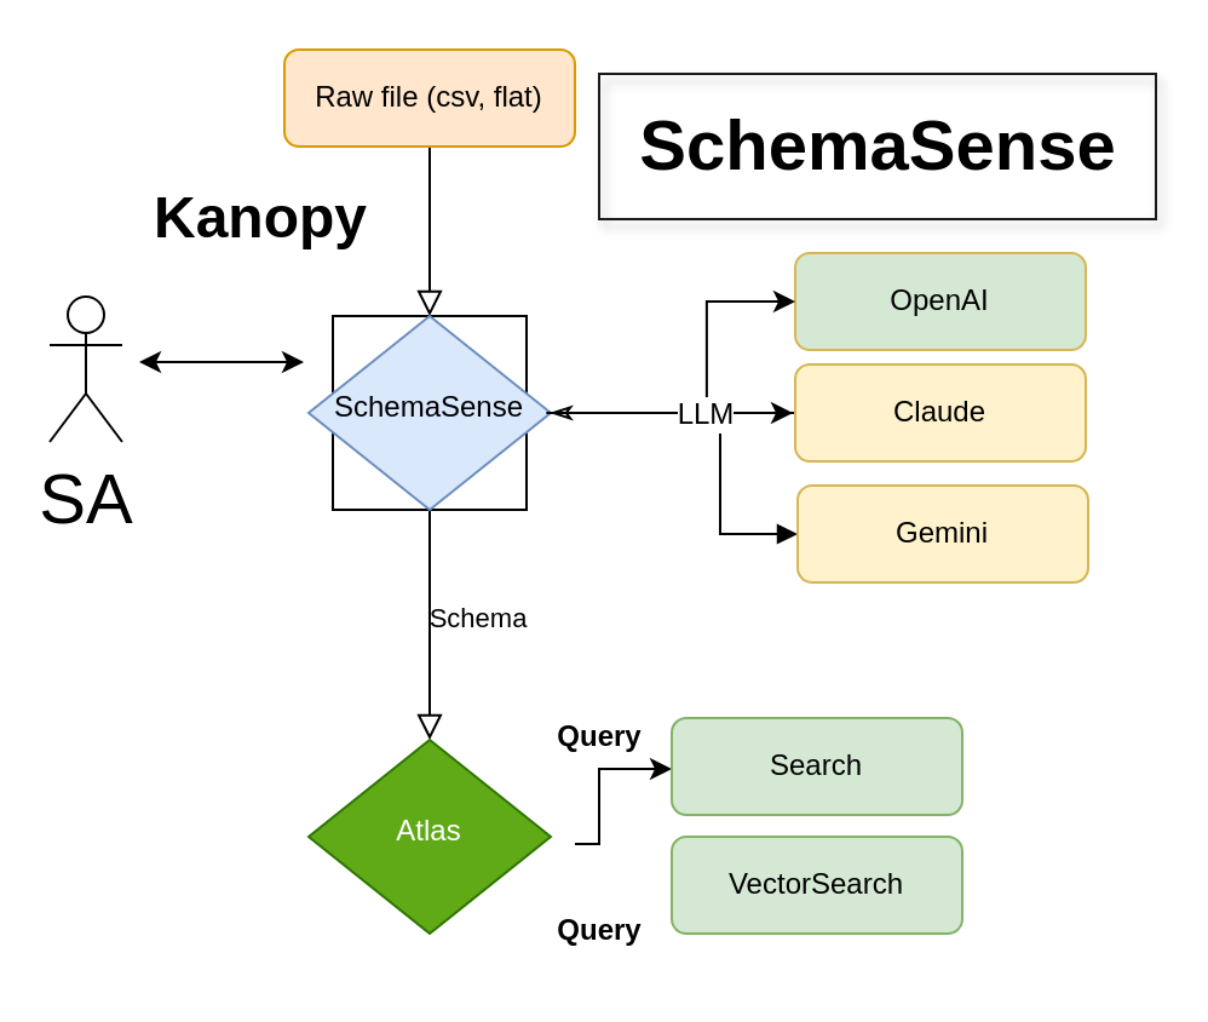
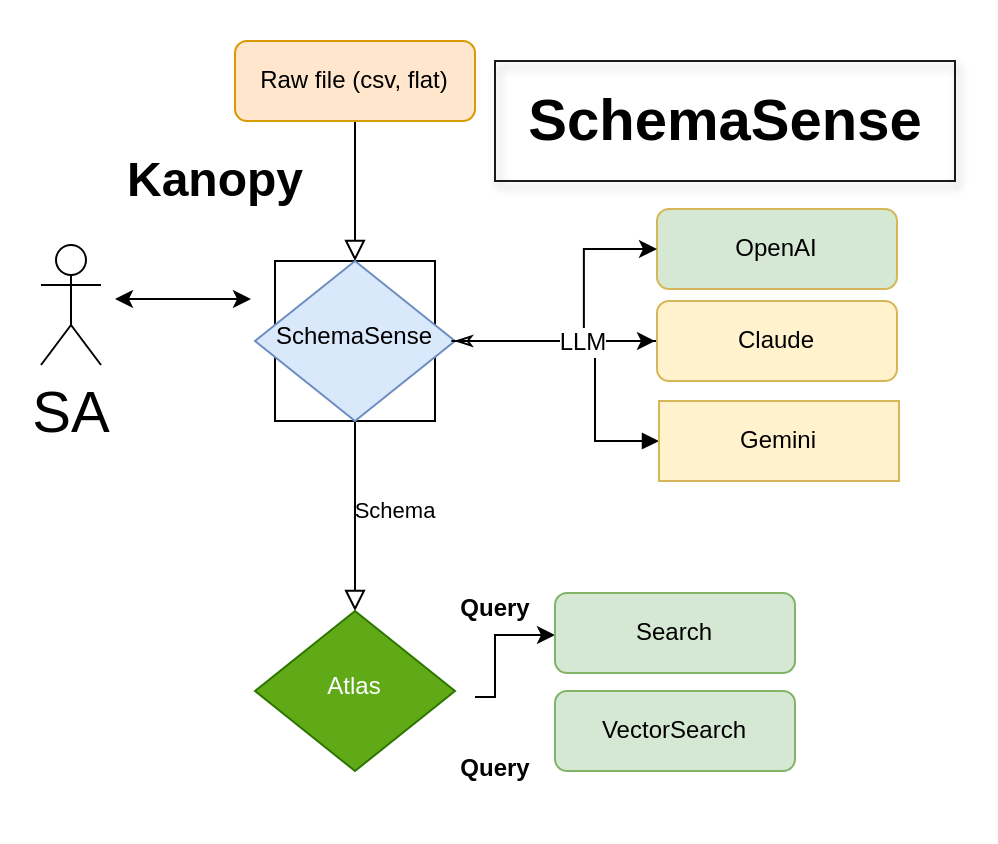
  <mxCell id="0" />
  <mxCell id="1" parent="0" />
  <mxCell id="2" value="" style="whiteSpace=wrap;html=1;aspect=fixed;fontSize=29;" parent="1" vertex="1"><mxGeometry x="137" y="130" width="80" height="80" as="geometry" /></mxCell>
  <mxCell id="3" value="" style="rounded=0;html=1;jettySize=auto;orthogonalLoop=1;fontSize=11;endArrow=block;endFill=0;endSize=8;strokeWidth=1;shadow=0;labelBackgroundColor=none;edgeStyle=orthogonalEdgeStyle;" parent="1" source="4" target="7" edge="1"><mxGeometry relative="1" as="geometry"><Array as="points"><mxPoint x="177" y="80" /><mxPoint x="177" y="80" /></Array></mxGeometry></mxCell>
  <mxCell id="4" value="Raw file (csv, flat)" style="rounded=1;whiteSpace=wrap;html=1;fontSize=12;glass=0;strokeWidth=1;shadow=0;fillColor=#ffe6cc;strokeColor=#d79b00;" parent="1" vertex="1"><mxGeometry x="117" y="20" width="120" height="40" as="geometry" /></mxCell>
  <mxCell id="5" value="Schema" style="rounded=0;html=1;jettySize=auto;orthogonalLoop=1;fontSize=11;endArrow=block;endFill=0;endSize=8;strokeWidth=1;shadow=0;labelBackgroundColor=none;edgeStyle=orthogonalEdgeStyle;" parent="1" source="7" target="10" edge="1"><mxGeometry x="-0.093" y="20" relative="1" as="geometry"><mxPoint y="2" as="offset" /><Array as="points"><mxPoint x="177" y="260" /><mxPoint x="177" y="260" /></Array></mxGeometry></mxCell>
  <mxCell id="6" value="" style="edgeStyle=orthogonalEdgeStyle;rounded=0;orthogonalLoop=1;jettySize=auto;html=1;fontSize=12;endArrow=block;endFill=1;" edge="1" parent="1" source="7" target="20"><mxGeometry relative="1" as="geometry"><Array as="points"><mxPoint x="297" y="170" /><mxPoint x="297" y="220" /></Array></mxGeometry></mxCell>
  <mxCell id="7" value="SchemaSense" style="rhombus;whiteSpace=wrap;html=1;shadow=0;fontFamily=Helvetica;fontSize=12;align=center;strokeWidth=1;spacing=6;spacingTop=-4;fillColor=#dae8fc;strokeColor=#6c8ebf;" parent="1" vertex="1"><mxGeometry x="127" y="130" width="100" height="80" as="geometry" /></mxCell>
  <mxCell id="8" value="OpenAI" style="rounded=1;whiteSpace=wrap;html=1;fontSize=12;glass=0;strokeWidth=1;shadow=0;fillColor=#d5e8d4;strokeColor=#d6b656;" parent="1" vertex="1"><mxGeometry x="328" y="104" width="120" height="40" as="geometry" /></mxCell>
  <mxCell id="9" style="edgeStyle=orthogonalEdgeStyle;rounded=0;orthogonalLoop=1;jettySize=auto;html=1;entryX=0;entryY=0.5;entryDx=0;entryDy=0;fontSize=29;exitX=1;exitY=0.5;exitDx=0;exitDy=0;" edge="1" parent="1"><mxGeometry relative="1" as="geometry"><mxPoint x="237" y="348" as="sourcePoint" /><mxPoint x="277" y="317" as="targetPoint" /><Array as="points"><mxPoint x="247" y="348" /><mxPoint x="247" y="317" /></Array></mxGeometry></mxCell>
  <mxCell id="10" value="Atlas" style="rhombus;whiteSpace=wrap;html=1;shadow=0;fontFamily=Helvetica;fontSize=12;align=center;strokeWidth=1;spacing=6;spacingTop=-4;fillColor=#60a917;fontColor=#ffffff;strokeColor=#2D7600;" parent="1" vertex="1"><mxGeometry x="127" y="305" width="100" height="80" as="geometry" /></mxCell>
  <mxCell id="11" value="Search" style="rounded=1;whiteSpace=wrap;html=1;fontSize=12;glass=0;strokeWidth=1;shadow=0;fillColor=#d5e8d4;strokeColor=#82b366;" parent="1" vertex="1"><mxGeometry x="277" y="296" width="120" height="40" as="geometry" /></mxCell>
  <mxCell id="12" value="" style="edgeStyle=orthogonalEdgeStyle;rounded=0;orthogonalLoop=1;jettySize=auto;html=1;fontSize=12;endArrow=classicThin;endFill=0;" edge="1" parent="1" source="13" target="7"><mxGeometry relative="1" as="geometry" /></mxCell>
  <mxCell id="13" value="Claude" style="rounded=1;whiteSpace=wrap;html=1;fontSize=12;glass=0;strokeWidth=1;shadow=0;fillColor=#fff2cc;strokeColor=#d6b656;" parent="1" vertex="1"><mxGeometry x="328" y="150" width="120" height="40" as="geometry" /></mxCell>
  <mxCell id="14" value="VectorSearch" style="rounded=1;whiteSpace=wrap;html=1;fontSize=12;glass=0;strokeWidth=1;shadow=0;fillColor=#d5e8d4;strokeColor=#82b366;" parent="1" vertex="1"><mxGeometry x="277" y="345" width="120" height="40" as="geometry" /></mxCell>
  <mxCell id="15" value="&lt;font style=&quot;font-size: 29px&quot;&gt;SchemaSense&lt;/font&gt;" style="text;strokeColor=#1A1A1A;fillColor=none;html=1;fontSize=24;fontStyle=1;verticalAlign=middle;align=center;shadow=1;" parent="1" vertex="1"><mxGeometry x="247" y="30" width="230" height="60" as="geometry" /></mxCell>
  <mxCell id="16" value="SA" style="shape=umlActor;verticalLabelPosition=bottom;verticalAlign=top;html=1;outlineConnect=0;fontSize=29;" parent="1" vertex="1"><mxGeometry x="20" y="122" width="30" height="60" as="geometry" /></mxCell>
  <mxCell id="17" value="" style="endArrow=classic;startArrow=classic;html=1;rounded=0;fontSize=29;" parent="1" edge="1"><mxGeometry width="50" height="50" relative="1" as="geometry"><mxPoint x="57" y="149" as="sourcePoint" /><mxPoint x="125" y="149" as="targetPoint" /><Array as="points"><mxPoint x="95" y="149" /></Array></mxGeometry></mxCell>
  <mxCell id="18" value="Kanopy" style="text;strokeColor=none;fillColor=none;html=1;fontSize=24;fontStyle=1;verticalAlign=middle;align=center;" parent="1" vertex="1"><mxGeometry x="57" y="70" width="100" height="40" as="geometry" /></mxCell>
  <mxCell id="19" value="&lt;span style=&quot;font-size: 12px&quot;&gt;Query&lt;/span&gt;" style="text;strokeColor=none;fillColor=none;html=1;fontSize=24;fontStyle=1;verticalAlign=middle;align=center;shadow=1;" vertex="1" parent="1"><mxGeometry x="197" y="280" width="100" height="40" as="geometry" /></mxCell>
- <mxCell id="20" value="Gemini" style="rounded=1;whiteSpace=wrap;html=1;fontSize=12;glass=0;strokeWidth=1;shadow=0;fillColor=#fff2cc;strokeColor=#d6b656;" vertex="1" parent="1"><mxGeometry x="329" y="200" width="120" height="40" as="geometry" /></mxCell>
+ <mxCell id="20" value="Gemini" style="whiteSpace=wrap;html=1;fontSize=12;glass=0;strokeWidth=1;shadow=0;fillColor=#fff2cc;strokeColor=#d6b656;rounded=0;" vertex="1" parent="1"><mxGeometry x="329" y="200" width="120" height="40" as="geometry" /></mxCell>
  <mxCell id="21" value="" style="group" vertex="1" connectable="0" parent="1"><mxGeometry x="247" y="140" width="80" height="80" as="geometry" /></mxCell>
  <mxCell id="22" value="" style="group" vertex="1" connectable="0" parent="21"><mxGeometry width="80" height="30" as="geometry" /></mxCell>
  <mxCell id="23" value="" style="edgeStyle=elbowEdgeStyle;elbow=horizontal;endArrow=classic;html=1;rounded=0;fontSize=12;entryX=0;entryY=0.5;entryDx=0;entryDy=0;" edge="1" parent="22" target="8"><mxGeometry width="50" height="50" relative="1" as="geometry"><mxPoint x="-21.818" y="30.0" as="sourcePoint" /><mxPoint x="80" y="-60.0" as="targetPoint" /><Array as="points"><mxPoint x="44.444" y="10" /></Array></mxGeometry></mxCell>
  <mxCell id="24" value="" style="endArrow=classic;html=1;rounded=0;fontSize=12;" edge="1" parent="22"><mxGeometry width="50" height="50" relative="1" as="geometry"><mxPoint y="30.0" as="sourcePoint" /><mxPoint x="80" y="30.0" as="targetPoint" /><Array as="points"><mxPoint x="26.667" y="30.0" /><mxPoint x="53.333" y="30.0" /></Array></mxGeometry></mxCell>
  <mxCell id="25" value="LLM" style="edgeLabel;html=1;align=center;verticalAlign=middle;resizable=0;points=[];fontSize=12;" vertex="1" connectable="0" parent="24"><mxGeometry x="-0.64" y="2" relative="1" as="geometry"><mxPoint x="29" y="2" as="offset" /></mxGeometry></mxCell>
  <mxCell id="26" value="&lt;font style=&quot;font-size: 12px&quot;&gt;Query&lt;/font&gt;" style="text;strokeColor=none;fillColor=none;html=1;fontSize=24;fontStyle=1;verticalAlign=middle;align=center;shadow=1;" vertex="1" parent="1"><mxGeometry x="197" y="360" width="100" height="40" as="geometry" /></mxCell>
